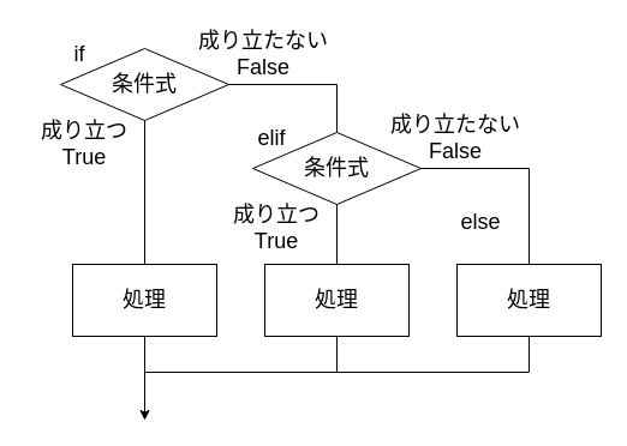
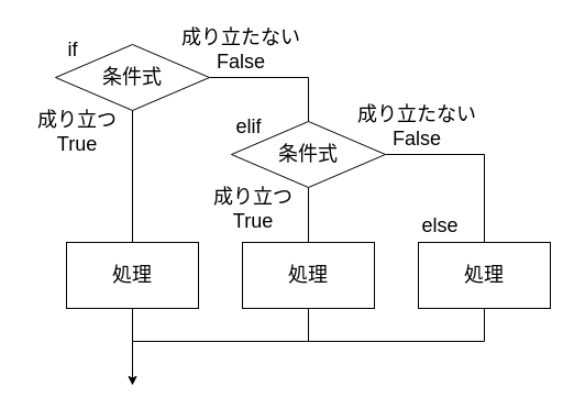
  <mxCell id="0" />
  <mxCell id="1" parent="0" />
  <mxCell id="2" value="&lt;font style=&quot;font-size: 18px;&quot;&gt;条件式&lt;/font&gt;" style="rhombus;whiteSpace=wrap;html=1;" vertex="1" parent="1"><mxGeometry x="50" y="40" width="140" height="60" as="geometry" /></mxCell>
  <mxCell id="3" value="&lt;font style=&quot;font-size: 18px;&quot;&gt;処理&lt;/font&gt;" style="rounded=0;whiteSpace=wrap;html=1;" vertex="1" parent="1"><mxGeometry x="60" y="220" width="120" height="60" as="geometry" /></mxCell>
  <mxCell id="4" value="成り立つ&lt;br&gt;True" style="text;strokeColor=none;align=center;fillColor=none;html=1;verticalAlign=middle;whiteSpace=wrap;rounded=0;fontSize=18;" vertex="1" parent="1"><mxGeometry x="20" y="100" width="100" height="40" as="geometry" /></mxCell>
  <mxCell id="5" value="成り立たない&lt;br&gt;False" style="text;strokeColor=none;align=center;fillColor=none;html=1;verticalAlign=middle;whiteSpace=wrap;rounded=0;fontSize=18;" vertex="1" parent="1"><mxGeometry x="149" y="20" width="140" height="50" as="geometry" /></mxCell>
  <mxCell id="6" value="" style="endArrow=none;html=1;fontSize=18;entryX=0.5;entryY=1;entryDx=0;entryDy=0;exitX=0.5;exitY=0;exitDx=0;exitDy=0;" edge="1" parent="1" source="3" target="2"><mxGeometry width="50" height="50" relative="1" as="geometry"><mxPoint x="136" y="150" as="sourcePoint" /><mxPoint x="186" y="100" as="targetPoint" /></mxGeometry></mxCell>
  <mxCell id="7" value="" style="endArrow=classic;html=1;fontSize=18;exitX=0.5;exitY=1;exitDx=0;exitDy=0;" edge="1" parent="1" source="3"><mxGeometry width="50" height="50" relative="1" as="geometry"><mxPoint x="156" y="330" as="sourcePoint" /><mxPoint x="120" y="350" as="targetPoint" /></mxGeometry></mxCell>
  <mxCell id="8" value="" style="endArrow=none;html=1;fontSize=18;" edge="1" parent="1"><mxGeometry width="50" height="50" relative="1" as="geometry"><mxPoint x="190" y="70" as="sourcePoint" /><mxPoint x="280" y="70" as="targetPoint" /></mxGeometry></mxCell>
  <mxCell id="9" value="" style="endArrow=none;html=1;fontSize=18;exitX=0.5;exitY=0;exitDx=0;exitDy=0;" edge="1" parent="1" source="12"><mxGeometry width="50" height="50" relative="1" as="geometry"><mxPoint x="196" y="240" as="sourcePoint" /><mxPoint x="280" y="70" as="targetPoint" /></mxGeometry></mxCell>
  <mxCell id="10" value="" style="endArrow=none;html=1;fontSize=18;" edge="1" parent="1"><mxGeometry width="50" height="50" relative="1" as="geometry"><mxPoint x="120" y="310" as="sourcePoint" /><mxPoint x="440" y="310" as="targetPoint" /></mxGeometry></mxCell>
  <mxCell id="11" value="if" style="text;strokeColor=none;align=center;fillColor=none;html=1;verticalAlign=middle;whiteSpace=wrap;rounded=0;fontSize=18;" vertex="1" parent="1"><mxGeometry x="36" y="30" width="60" height="30" as="geometry" /></mxCell>
  <mxCell id="12" value="&lt;font style=&quot;font-size: 18px;&quot;&gt;条件式&lt;/font&gt;" style="rhombus;whiteSpace=wrap;html=1;" vertex="1" parent="1"><mxGeometry x="210" y="110" width="140" height="60" as="geometry" /></mxCell>
  <mxCell id="13" value="&lt;font style=&quot;font-size: 18px;&quot;&gt;処理&lt;/font&gt;" style="rounded=0;whiteSpace=wrap;html=1;" vertex="1" parent="1"><mxGeometry x="220" y="220" width="120" height="60" as="geometry" /></mxCell>
  <mxCell id="14" value="成り立つ&lt;br&gt;True" style="text;strokeColor=none;align=center;fillColor=none;html=1;verticalAlign=middle;whiteSpace=wrap;rounded=0;fontSize=18;" vertex="1" parent="1"><mxGeometry x="180" y="170" width="100" height="40" as="geometry" /></mxCell>
  <mxCell id="15" value="成り立たない&lt;br&gt;False" style="text;strokeColor=none;align=center;fillColor=none;html=1;verticalAlign=middle;whiteSpace=wrap;rounded=0;fontSize=18;" vertex="1" parent="1"><mxGeometry x="309" y="90" width="140" height="50" as="geometry" /></mxCell>
  <mxCell id="16" value="" style="endArrow=none;html=1;fontSize=18;entryX=0.5;entryY=1;entryDx=0;entryDy=0;exitX=0.5;exitY=0;exitDx=0;exitDy=0;" edge="1" parent="1" source="13" target="12"><mxGeometry width="50" height="50" relative="1" as="geometry"><mxPoint x="296" y="220" as="sourcePoint" /><mxPoint x="346" y="170" as="targetPoint" /></mxGeometry></mxCell>
  <mxCell id="17" value="" style="endArrow=none;html=1;fontSize=18;" edge="1" parent="1"><mxGeometry width="50" height="50" relative="1" as="geometry"><mxPoint x="350" y="140" as="sourcePoint" /><mxPoint x="440" y="140" as="targetPoint" /></mxGeometry></mxCell>
  <mxCell id="18" value="elif" style="text;strokeColor=none;align=center;fillColor=none;html=1;verticalAlign=middle;whiteSpace=wrap;rounded=0;fontSize=18;" vertex="1" parent="1"><mxGeometry x="196" y="100" width="60" height="30" as="geometry" /></mxCell>
  <mxCell id="19" value="&lt;font style=&quot;font-size: 18px;&quot;&gt;処理&lt;/font&gt;" style="rounded=0;whiteSpace=wrap;html=1;" vertex="1" parent="1"><mxGeometry x="380" y="220" width="120" height="60" as="geometry" /></mxCell>
  <mxCell id="20" value="" style="endArrow=none;html=1;fontSize=18;exitX=0.5;exitY=0;exitDx=0;exitDy=0;" edge="1" parent="1" source="19"><mxGeometry width="50" height="50" relative="1" as="geometry"><mxPoint x="456" y="220" as="sourcePoint" /><mxPoint x="440" y="140" as="targetPoint" /></mxGeometry></mxCell>
- <mxCell id="21" value="else" style="text;strokeColor=none;align=center;fillColor=none;html=1;verticalAlign=middle;whiteSpace=wrap;rounded=0;fontSize=18;" vertex="1" parent="1"><mxGeometry x="370" y="170" width="60" height="30" as="geometry" /></mxCell>
+ <mxCell id="21" value="else" style="text;strokeColor=none;align=center;fillColor=none;html=1;verticalAlign=middle;whiteSpace=wrap;rounded=0;fontSize=18;" vertex="1" parent="1"><mxGeometry x="370" y="190" width="60" height="30" as="geometry" /></mxCell>
  <mxCell id="22" value="" style="endArrow=none;html=1;fontFamily=Helvetica;fontSize=18;" edge="1" parent="1"><mxGeometry width="50" height="50" relative="1" as="geometry"><mxPoint x="440" y="310" as="sourcePoint" /><mxPoint x="440" y="280" as="targetPoint" /></mxGeometry></mxCell>
  <mxCell id="23" value="" style="endArrow=none;html=1;fontFamily=Helvetica;fontSize=18;" edge="1" parent="1"><mxGeometry width="50" height="50" relative="1" as="geometry"><mxPoint x="280" y="310" as="sourcePoint" /><mxPoint x="280" y="280" as="targetPoint" /></mxGeometry></mxCell>
